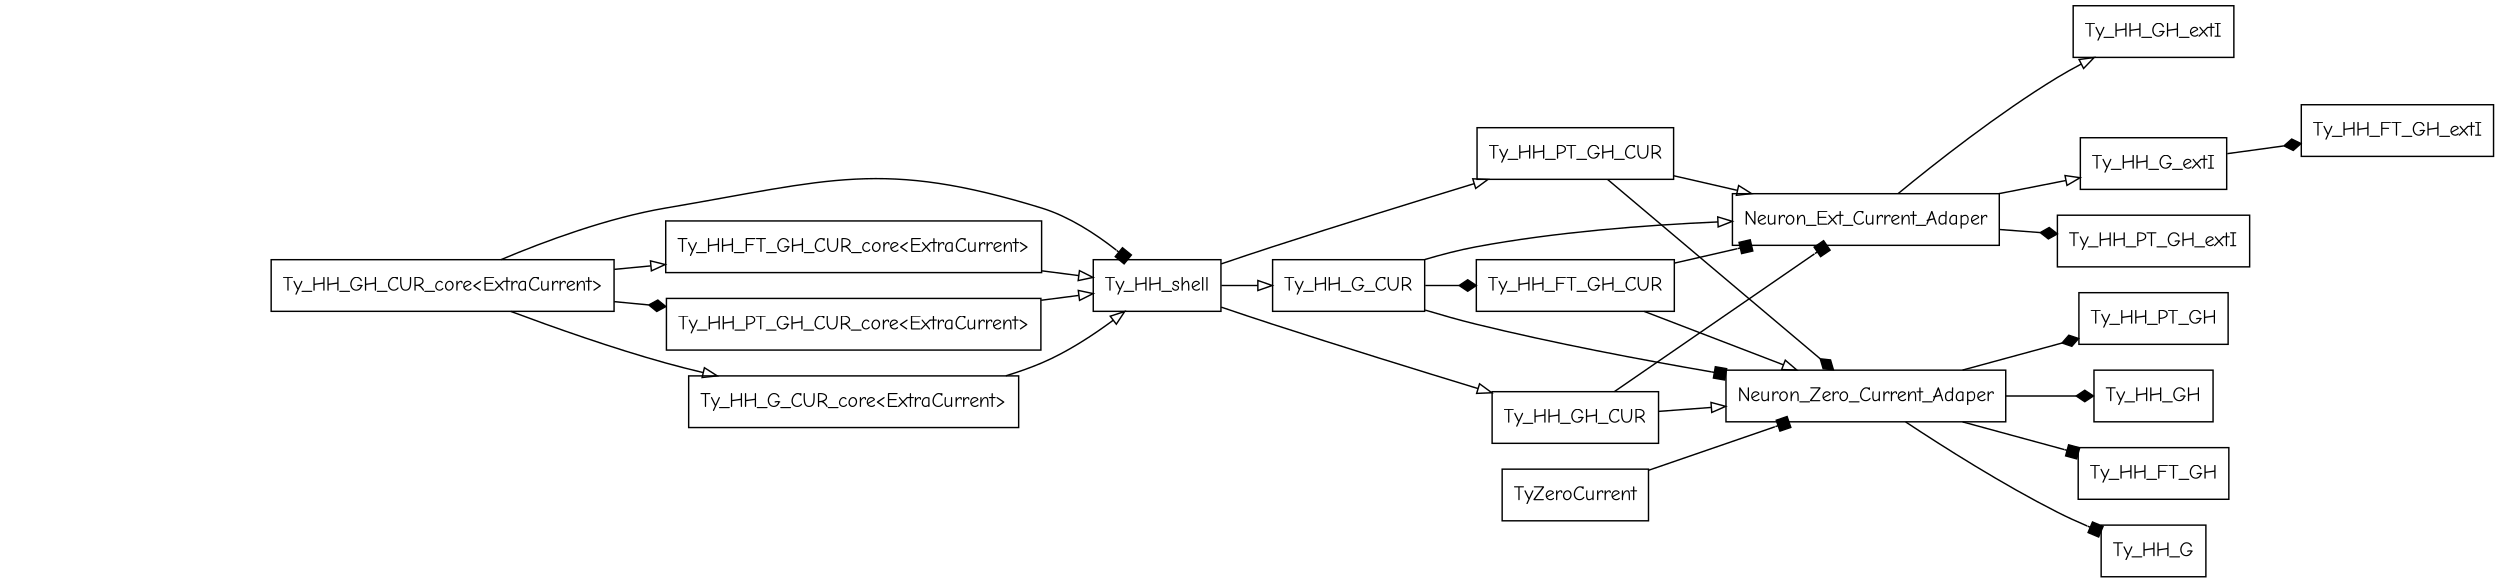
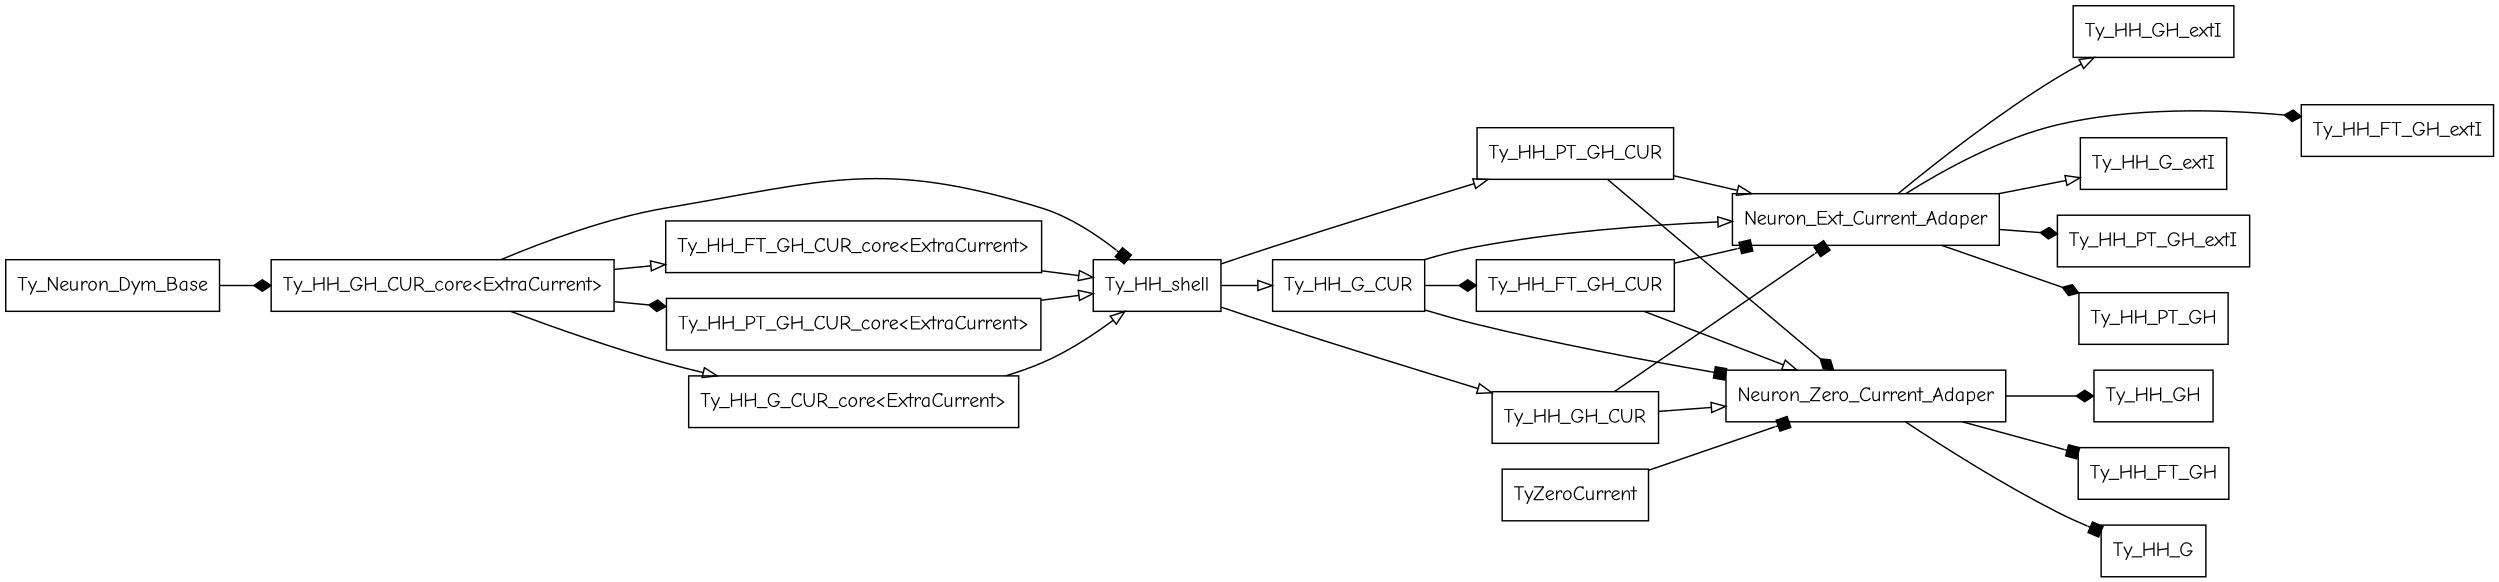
  digraph {
    fontname="Comic Neue"
    rankdir=LR
    node [fontname="Comic Neue" shape=box]
    edge [arrowhead=onormal fontname="Comic Neue"]
+   Ty_Neuron_Dym_Base
    "Ty_HH_GH_CUR_core<ExtraCurrent>"
    "Ty_HH_FT_GH_CUR_core<ExtraCurrent>"
    "Ty_HH_PT_GH_CUR_core<ExtraCurrent>"
    "Ty_HH_G_CUR_core<ExtraCurrent>"
    Ty_HH_shell
    Ty_HH_GH_CUR
    Ty_HH_PT_GH_CUR
    Ty_HH_G_CUR
    Neuron_Ext_Current_Adaper
    Neuron_Zero_Current_Adaper
    Ty_HH_FT_GH_CUR
    Ty_HH_GH_extI
    Ty_HH_FT_GH_extI
    Ty_HH_PT_GH_extI
    Ty_HH_G_extI
    Ty_HH_GH
    Ty_HH_FT_GH
    Ty_HH_PT_GH
    Ty_HH_G
    TyZeroCurrent
+   Ty_Neuron_Dym_Base -> "Ty_HH_GH_CUR_core<ExtraCurrent>" [arrowhead=diamond]
    "Ty_HH_GH_CUR_core<ExtraCurrent>" -> "Ty_HH_FT_GH_CUR_core<ExtraCurrent>"
    "Ty_HH_GH_CUR_core<ExtraCurrent>" -> "Ty_HH_PT_GH_CUR_core<ExtraCurrent>" [arrowhead=diamond]
    "Ty_HH_GH_CUR_core<ExtraCurrent>" -> "Ty_HH_G_CUR_core<ExtraCurrent>"
    "Ty_HH_GH_CUR_core<ExtraCurrent>" -> Ty_HH_shell [arrowhead=box]
    "Ty_HH_FT_GH_CUR_core<ExtraCurrent>" -> Ty_HH_shell
    "Ty_HH_PT_GH_CUR_core<ExtraCurrent>" -> Ty_HH_shell
    "Ty_HH_G_CUR_core<ExtraCurrent>" -> Ty_HH_shell
    Ty_HH_shell -> Ty_HH_GH_CUR
    Ty_HH_shell -> Ty_HH_PT_GH_CUR
    Ty_HH_shell -> Ty_HH_G_CUR
    Ty_HH_GH_CUR -> Neuron_Ext_Current_Adaper [arrowhead=box]
    Ty_HH_GH_CUR -> Neuron_Zero_Current_Adaper
    Ty_HH_PT_GH_CUR -> Neuron_Ext_Current_Adaper
    Ty_HH_PT_GH_CUR -> Neuron_Zero_Current_Adaper [arrowhead=diamond]
    Ty_HH_G_CUR -> Neuron_Ext_Current_Adaper
    Ty_HH_G_CUR -> Neuron_Zero_Current_Adaper [arrowhead=box]
    Ty_HH_G_CUR -> Ty_HH_FT_GH_CUR [arrowhead=diamond]
    Neuron_Ext_Current_Adaper -> Ty_HH_GH_extI
-   Ty_HH_G_extI -> Ty_HH_FT_GH_extI [arrowhead=diamond]
+   Neuron_Ext_Current_Adaper -> Ty_HH_FT_GH_extI [arrowhead=diamond]
    Neuron_Ext_Current_Adaper -> Ty_HH_PT_GH_extI [arrowhead=diamond]
    Neuron_Ext_Current_Adaper -> Ty_HH_G_extI
    Neuron_Zero_Current_Adaper -> Ty_HH_GH [arrowhead=diamond]
    Neuron_Zero_Current_Adaper -> Ty_HH_FT_GH [arrowhead=box]
-   Neuron_Zero_Current_Adaper -> Ty_HH_PT_GH [arrowhead=diamond]
+   Neuron_Ext_Current_Adaper -> Ty_HH_PT_GH [arrowhead=diamond]
    Neuron_Zero_Current_Adaper -> Ty_HH_G [arrowhead=box]
    Ty_HH_FT_GH_CUR -> Neuron_Ext_Current_Adaper [arrowhead=box]
    Ty_HH_FT_GH_CUR -> Neuron_Zero_Current_Adaper
    TyZeroCurrent -> Neuron_Zero_Current_Adaper [arrowhead=box]
  }
